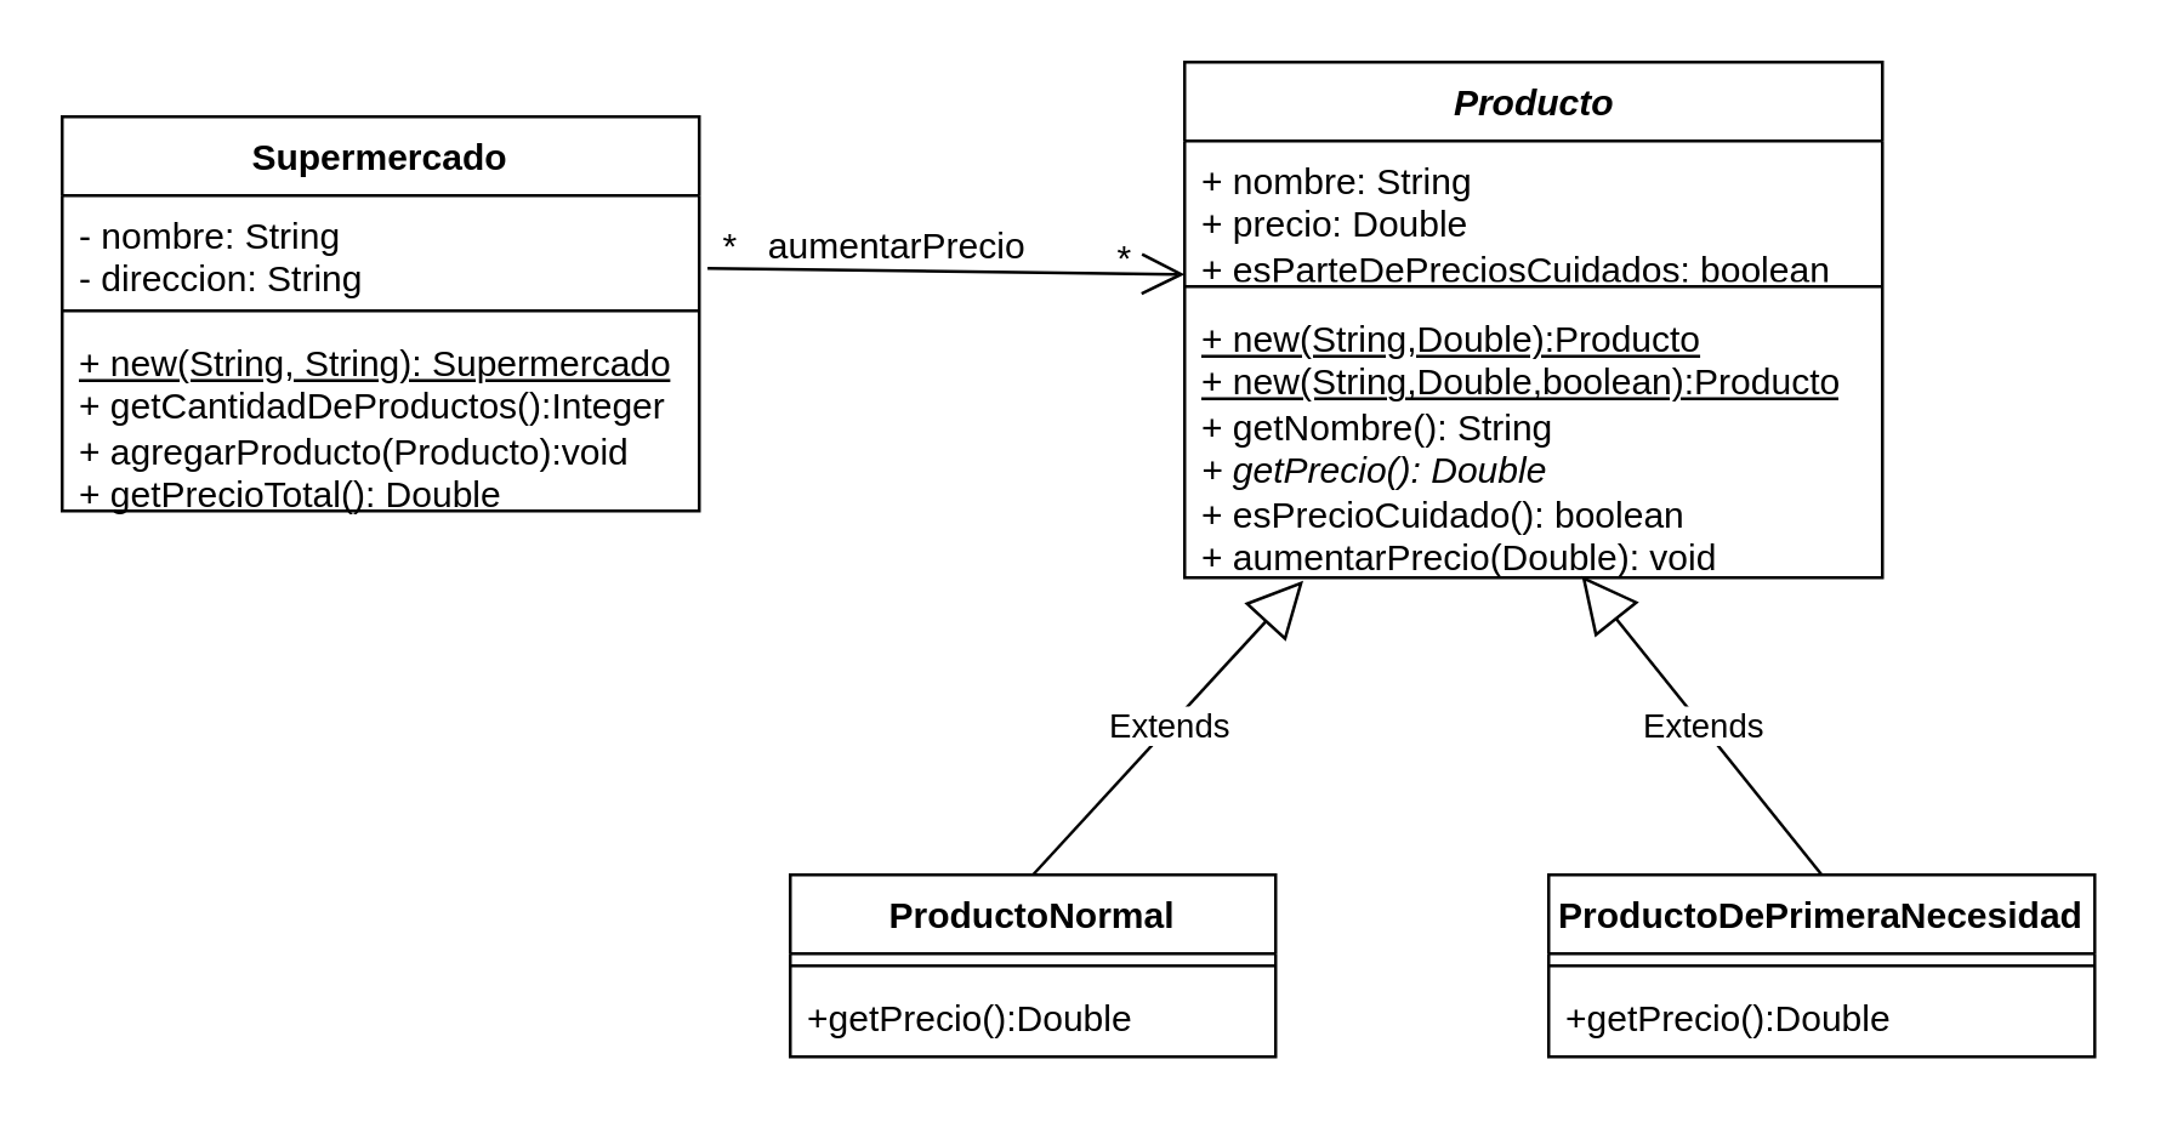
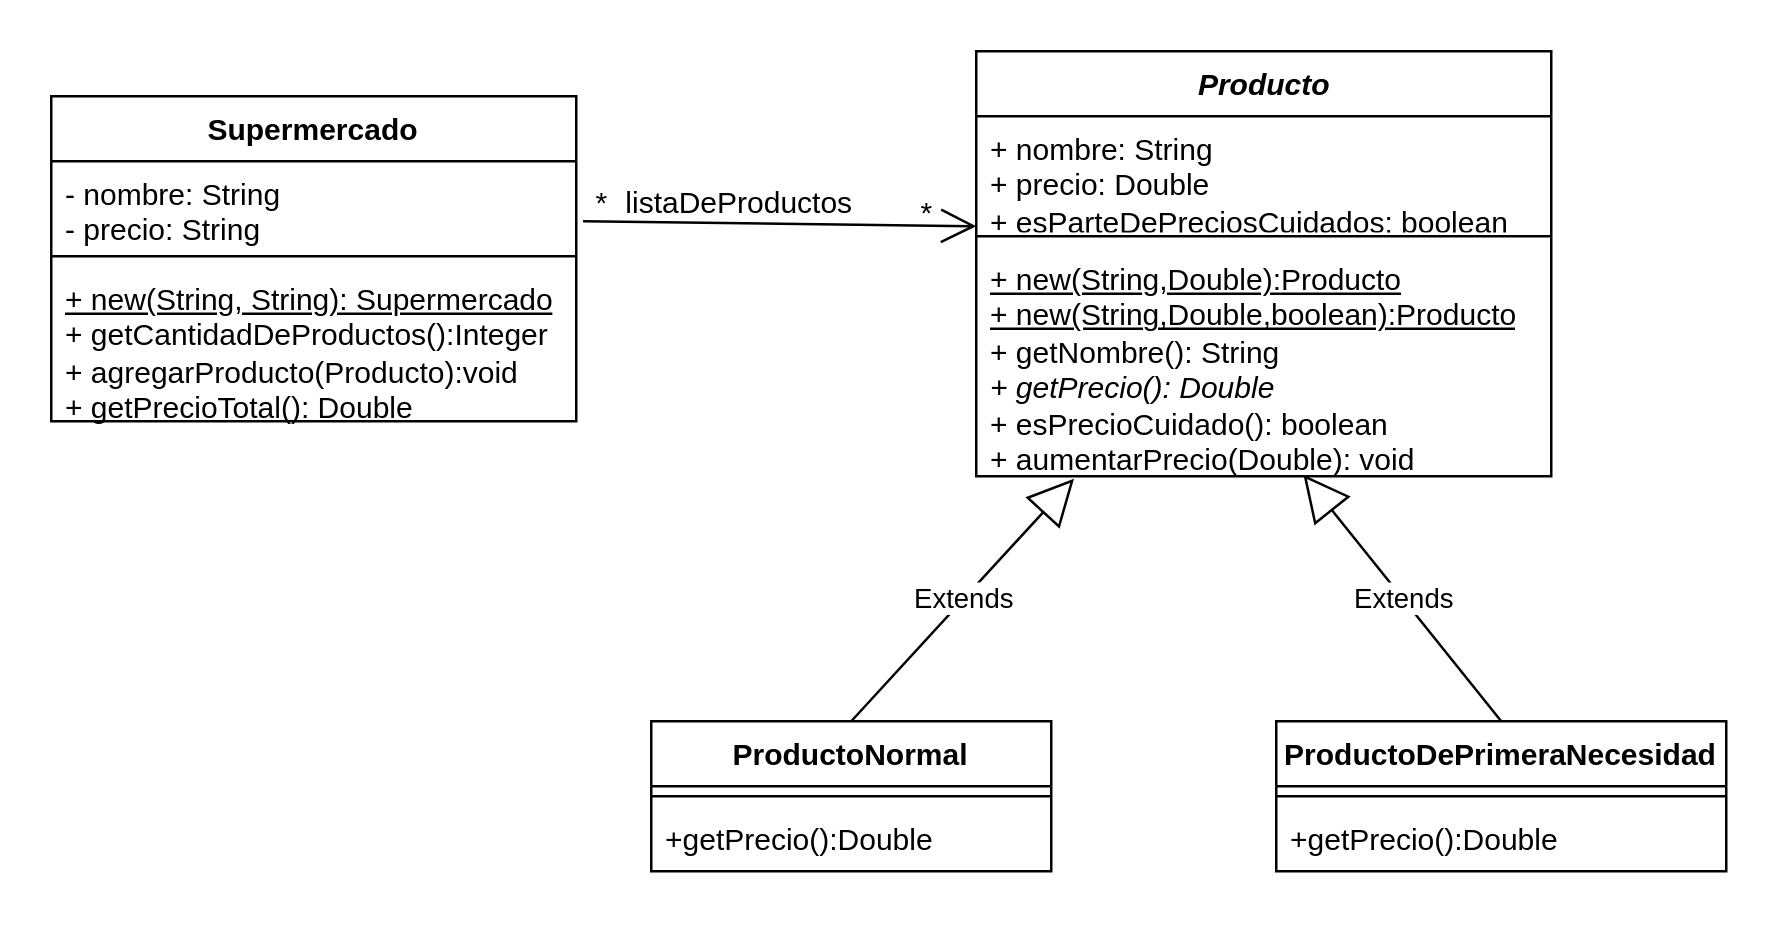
  <mxCell id="0" />
  <mxCell id="1" parent="0" />
  <mxCell id="2" value="" style="endArrow=open;endFill=1;endSize=12;html=1;exitX=1.013;exitY=0.706;exitDx=0;exitDy=0;exitPerimeter=0;entryX=0;entryY=1;entryDx=0;entryDy=0;entryPerimeter=0;" edge="1" parent="1" source="7" target="11"><mxGeometry width="160" relative="1" as="geometry"><mxPoint x="230" y="80.5" as="sourcePoint" /><mxPoint x="390" y="80.5" as="targetPoint" /></mxGeometry></mxCell>
- <mxCell id="3" value="aumentarPrecio" style="text;html=1;align=center;verticalAlign=middle;resizable=0;points=[];autosize=1;" vertex="1" parent="1"><mxGeometry x="240" y="71" width="110" height="20" as="geometry" /></mxCell>
+ <mxCell id="3" value="listaDeProductos" style="text;html=1;align=center;verticalAlign=middle;resizable=0;points=[];autosize=1;" vertex="1" parent="1"><mxGeometry x="240" y="71" width="110" height="20" as="geometry" /></mxCell>
  <mxCell id="4" value="*" style="text;html=1;align=center;verticalAlign=middle;resizable=0;points=[];autosize=1;" vertex="1" parent="1"><mxGeometry x="230" y="71" width="20" height="20" as="geometry" /></mxCell>
  <mxCell id="5" value="*" style="text;html=1;align=center;verticalAlign=middle;resizable=0;points=[];autosize=1;" vertex="1" parent="1"><mxGeometry x="360" y="75" width="20" height="20" as="geometry" /></mxCell>
  <mxCell id="6" value="Supermercado" style="swimlane;fontStyle=1;align=center;verticalAlign=top;childLayout=stackLayout;horizontal=1;startSize=26;horizontalStack=0;resizeParent=1;resizeParentMax=0;resizeLast=0;collapsible=1;marginBottom=0;" vertex="1" parent="1"><mxGeometry x="20" y="38" width="210" height="130" as="geometry" /></mxCell>
- <mxCell id="7" value="- nombre: String&#10;- direccion: String" style="text;strokeColor=none;fillColor=none;align=left;verticalAlign=top;spacingLeft=4;spacingRight=4;overflow=hidden;rotatable=0;points=[[0,0.5],[1,0.5]];portConstraint=eastwest;" vertex="1" parent="6"><mxGeometry y="26" width="210" height="34" as="geometry" /></mxCell>
+ <mxCell id="7" value="- nombre: String&#10;- precio: String" style="text;strokeColor=none;fillColor=none;align=left;verticalAlign=top;spacingLeft=4;spacingRight=4;overflow=hidden;rotatable=0;points=[[0,0.5],[1,0.5]];portConstraint=eastwest;" vertex="1" parent="6"><mxGeometry y="26" width="210" height="34" as="geometry" /></mxCell>
  <mxCell id="8" value="" style="line;strokeWidth=1;fillColor=none;align=left;verticalAlign=middle;spacingTop=-1;spacingLeft=3;spacingRight=3;rotatable=0;labelPosition=right;points=[];portConstraint=eastwest;" vertex="1" parent="6"><mxGeometry y="60" width="210" height="8" as="geometry" /></mxCell>
  <mxCell id="9" value="&lt;u&gt;+ new(String, String): Supermercado&lt;br&gt;&lt;/u&gt;+ getCantidadDeProductos():Integer&lt;br&gt;+ agregarProducto(Producto):void&lt;br&gt;+ getPrecioTotal(): Double" style="text;strokeColor=none;fillColor=none;align=left;verticalAlign=top;spacingLeft=4;spacingRight=4;overflow=hidden;rotatable=0;points=[[0,0.5],[1,0.5]];portConstraint=eastwest;html=1;" vertex="1" parent="6"><mxGeometry y="68" width="210" height="62" as="geometry" /></mxCell>
  <mxCell id="10" value="&lt;i&gt;Producto&lt;/i&gt;" style="swimlane;fontStyle=1;align=center;verticalAlign=top;childLayout=stackLayout;horizontal=1;startSize=26;horizontalStack=0;resizeParent=1;resizeParentMax=0;resizeLast=0;collapsible=1;marginBottom=0;html=1;" vertex="1" parent="1"><mxGeometry x="390" y="20" width="230" height="170" as="geometry" /></mxCell>
  <mxCell id="11" value="+ nombre: String&lt;br&gt;+ precio: Double&lt;br&gt;+ esParteDePreciosCuidados: boolean" style="text;strokeColor=none;fillColor=none;align=left;verticalAlign=top;spacingLeft=4;spacingRight=4;overflow=hidden;rotatable=0;points=[[0,0.5],[1,0.5]];portConstraint=eastwest;html=1;" vertex="1" parent="10"><mxGeometry y="26" width="230" height="44" as="geometry" /></mxCell>
  <mxCell id="12" value="" style="line;strokeWidth=1;fillColor=none;align=left;verticalAlign=middle;spacingTop=-1;spacingLeft=3;spacingRight=3;rotatable=0;labelPosition=right;points=[];portConstraint=eastwest;" vertex="1" parent="10"><mxGeometry y="70" width="230" height="8" as="geometry" /></mxCell>
  <mxCell id="13" value="&lt;u&gt;+ new(String,Double):Producto&lt;/u&gt;&lt;br&gt;&lt;u&gt;+ new(String,Double,boolean):Producto&lt;/u&gt;&lt;br&gt;+ getNombre(): String&lt;br&gt;&lt;i&gt;+ getPrecio(): Double&lt;br&gt;&lt;/i&gt;+ esPrecioCuidado(): boolean&lt;br&gt;+ aumentarPrecio(Double): void" style="text;strokeColor=none;fillColor=none;align=left;verticalAlign=top;spacingLeft=4;spacingRight=4;overflow=hidden;rotatable=0;points=[[0,0.5],[1,0.5]];portConstraint=eastwest;html=1;" vertex="1" parent="10"><mxGeometry y="78" width="230" height="92" as="geometry" /></mxCell>
  <mxCell id="14" value="Extends" style="endArrow=block;endSize=16;endFill=0;html=1;entryX=0.17;entryY=1.011;entryDx=0;entryDy=0;entryPerimeter=0;exitX=0.5;exitY=0;exitDx=0;exitDy=0;" edge="1" parent="1" source="19" target="13"><mxGeometry width="160" relative="1" as="geometry"><mxPoint x="310" y="248" as="sourcePoint" /><mxPoint x="470" y="248" as="targetPoint" /></mxGeometry></mxCell>
  <mxCell id="15" value="Extends" style="endArrow=block;endSize=16;endFill=0;html=1;exitX=0.5;exitY=0;exitDx=0;exitDy=0;entryX=0.569;entryY=0.993;entryDx=0;entryDy=0;entryPerimeter=0;" edge="1" parent="1" source="16" target="13"><mxGeometry width="160" relative="1" as="geometry"><mxPoint x="440" y="218" as="sourcePoint" /><mxPoint x="600" y="218" as="targetPoint" /></mxGeometry></mxCell>
  <mxCell id="16" value="ProductoDePrimeraNecesidad" style="swimlane;fontStyle=1;align=center;verticalAlign=top;childLayout=stackLayout;horizontal=1;startSize=26;horizontalStack=0;resizeParent=1;resizeParentMax=0;resizeLast=0;collapsible=1;marginBottom=0;" vertex="1" parent="1"><mxGeometry x="510" y="288" width="180" height="60" as="geometry" /></mxCell>
  <mxCell id="17" value="" style="line;strokeWidth=1;fillColor=none;align=left;verticalAlign=middle;spacingTop=-1;spacingLeft=3;spacingRight=3;rotatable=0;labelPosition=right;points=[];portConstraint=eastwest;" vertex="1" parent="16"><mxGeometry y="26" width="180" height="8" as="geometry" /></mxCell>
  <mxCell id="18" value="+getPrecio():Double" style="text;strokeColor=none;fillColor=none;align=left;verticalAlign=top;spacingLeft=4;spacingRight=4;overflow=hidden;rotatable=0;points=[[0,0.5],[1,0.5]];portConstraint=eastwest;" vertex="1" parent="16"><mxGeometry y="34" width="180" height="26" as="geometry" /></mxCell>
  <mxCell id="19" value="ProductoNormal" style="swimlane;fontStyle=1;align=center;verticalAlign=top;childLayout=stackLayout;horizontal=1;startSize=26;horizontalStack=0;resizeParent=1;resizeParentMax=0;resizeLast=0;collapsible=1;marginBottom=0;" vertex="1" parent="1"><mxGeometry x="260" y="288" width="160" height="60" as="geometry" /></mxCell>
  <mxCell id="20" value="" style="line;strokeWidth=1;fillColor=none;align=left;verticalAlign=middle;spacingTop=-1;spacingLeft=3;spacingRight=3;rotatable=0;labelPosition=right;points=[];portConstraint=eastwest;" vertex="1" parent="19"><mxGeometry y="26" width="160" height="8" as="geometry" /></mxCell>
  <mxCell id="21" value="+getPrecio():Double" style="text;strokeColor=none;fillColor=none;align=left;verticalAlign=top;spacingLeft=4;spacingRight=4;overflow=hidden;rotatable=0;points=[[0,0.5],[1,0.5]];portConstraint=eastwest;" vertex="1" parent="19"><mxGeometry y="34" width="160" height="26" as="geometry" /></mxCell>
